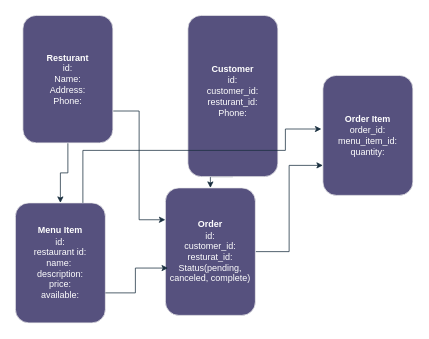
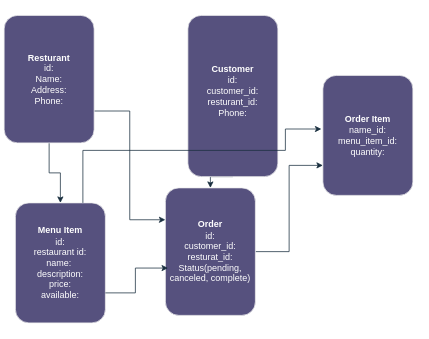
  <mxCell id="0" />
  <mxCell id="1" parent="0" />
  <mxCell id="2" style="edgeStyle=orthogonalEdgeStyle;rounded=0;orthogonalLoop=1;jettySize=auto;html=1;exitX=0.5;exitY=1;exitDx=0;exitDy=0;strokeColor=#182E3E;labelBackgroundColor=none;fontColor=default;" edge="1" parent="1" source="4" target="5"><mxGeometry relative="1" as="geometry" /></mxCell>
  <mxCell id="3" style="edgeStyle=orthogonalEdgeStyle;rounded=0;orthogonalLoop=1;jettySize=auto;html=1;exitX=1;exitY=0.75;exitDx=0;exitDy=0;entryX=0;entryY=0.25;entryDx=0;entryDy=0;strokeColor=#182E3E;" edge="1" parent="1" source="4" target="8"><mxGeometry relative="1" as="geometry" /></mxCell>
- <mxCell id="4" value="&lt;b&gt;Resturant&lt;/b&gt;&lt;div&gt;id:&lt;/div&gt;&lt;div&gt;Name:&lt;br&gt;Address:&lt;/div&gt;&lt;div style=&quot;&quot;&gt;Phone:&lt;/div&gt;" style="rounded=1;whiteSpace=wrap;html=1;align=center;labelBackgroundColor=none;fillColor=#56517E;strokeColor=#EEEEEE;fontColor=#FFFFFF;" vertex="1" parent="1"><mxGeometry x="30" y="20" width="120" height="170" as="geometry" /></mxCell>
+ <mxCell id="4" value="&lt;b&gt;Resturant&lt;/b&gt;&lt;div&gt;id:&lt;/div&gt;&lt;div&gt;Name:&lt;br&gt;Address:&lt;/div&gt;&lt;div style=&quot;&quot;&gt;Phone:&lt;/div&gt;" style="rounded=1;whiteSpace=wrap;html=1;align=center;labelBackgroundColor=none;fillColor=#56517E;strokeColor=#EEEEEE;fontColor=#FFFFFF;" vertex="1" parent="1"><mxGeometry x="5" y="20" width="120" height="170" as="geometry" /></mxCell>
  <mxCell id="5" value="&lt;b&gt;Menu Item&lt;/b&gt;&lt;div&gt;id:&lt;/div&gt;&lt;div&gt;restaurant id:&lt;/div&gt;&lt;div&gt;name:&amp;nbsp;&lt;/div&gt;&lt;div&gt;description:&lt;/div&gt;&lt;div&gt;price:&lt;/div&gt;&lt;div&gt;available:&lt;/div&gt;" style="rounded=1;whiteSpace=wrap;html=1;labelBackgroundColor=none;fillColor=#56517E;strokeColor=#EEEEEE;fontColor=#FFFFFF;" vertex="1" parent="1"><mxGeometry x="20" y="270" width="120" height="160" as="geometry" /></mxCell>
- <mxCell id="6" value="&lt;b&gt;Order Item&lt;/b&gt;&lt;br&gt;&lt;div&gt;order_id:&lt;/div&gt;&lt;div&gt;menu_item_id:&lt;/div&gt;&lt;div&gt;quantity:&lt;/div&gt;" style="rounded=1;whiteSpace=wrap;html=1;labelBackgroundColor=none;fillColor=#56517E;strokeColor=#EEEEEE;fontColor=#FFFFFF;" vertex="1" parent="1"><mxGeometry x="430" y="100" width="120" height="160" as="geometry" /></mxCell>
+ <mxCell id="6" value="&lt;b&gt;Order Item&lt;/b&gt;&lt;br&gt;&lt;div&gt;name_id:&lt;/div&gt;&lt;div&gt;menu_item_id:&lt;/div&gt;&lt;div&gt;quantity:&lt;/div&gt;" style="rounded=1;whiteSpace=wrap;html=1;labelBackgroundColor=none;fillColor=#56517E;strokeColor=#EEEEEE;fontColor=#FFFFFF;" vertex="1" parent="1"><mxGeometry x="430" y="100" width="120" height="160" as="geometry" /></mxCell>
  <mxCell id="7" style="edgeStyle=orthogonalEdgeStyle;rounded=0;orthogonalLoop=1;jettySize=auto;html=1;entryX=0;entryY=0.75;entryDx=0;entryDy=0;strokeColor=#182E3E;" edge="1" parent="1" source="8" target="6"><mxGeometry relative="1" as="geometry" /></mxCell>
  <mxCell id="8" value="&lt;b&gt;Order&lt;/b&gt;&lt;div&gt;id:&lt;/div&gt;&lt;div&gt;customer_id:&lt;/div&gt;&lt;div&gt;resturat_id:&lt;/div&gt;&lt;div&gt;Status(pending, canceled, complete)&lt;/div&gt;" style="rounded=1;whiteSpace=wrap;html=1;labelBackgroundColor=none;fillColor=#56517E;strokeColor=#EEEEEE;fontColor=#FFFFFF;" vertex="1" parent="1"><mxGeometry x="220" y="250" width="120" height="170" as="geometry" /></mxCell>
  <mxCell id="9" style="edgeStyle=orthogonalEdgeStyle;rounded=0;orthogonalLoop=1;jettySize=auto;html=1;exitX=0.5;exitY=1;exitDx=0;exitDy=0;entryX=0.5;entryY=0;entryDx=0;entryDy=0;strokeColor=#182E3E;labelBackgroundColor=none;fontColor=default;" edge="1" parent="1" source="10" target="8"><mxGeometry relative="1" as="geometry" /></mxCell>
  <mxCell id="10" value="&lt;b&gt;Customer&lt;/b&gt;&lt;div&gt;id:&lt;/div&gt;&lt;div&gt;customer_id:&lt;/div&gt;&lt;div&gt;resturant_id:&lt;/div&gt;&lt;div&gt;Phone:&lt;/div&gt;&lt;div&gt;&lt;br&gt;&lt;/div&gt;" style="rounded=1;whiteSpace=wrap;html=1;labelBackgroundColor=none;fillColor=#56517E;strokeColor=#EEEEEE;fontColor=#FFFFFF;" vertex="1" parent="1"><mxGeometry x="250" y="20" width="120" height="215" as="geometry" /></mxCell>
  <mxCell id="11" style="edgeStyle=orthogonalEdgeStyle;rounded=0;orthogonalLoop=1;jettySize=auto;html=1;exitX=1;exitY=0.75;exitDx=0;exitDy=0;entryX=0.029;entryY=0.629;entryDx=0;entryDy=0;entryPerimeter=0;strokeColor=#182E3E;labelBackgroundColor=none;fontColor=default;" edge="1" parent="1" source="5" target="8"><mxGeometry relative="1" as="geometry" /></mxCell>
  <mxCell id="12" style="edgeStyle=orthogonalEdgeStyle;rounded=0;orthogonalLoop=1;jettySize=auto;html=1;exitX=0.75;exitY=0;exitDx=0;exitDy=0;entryX=-0.017;entryY=0.447;entryDx=0;entryDy=0;entryPerimeter=0;strokeColor=#182E3E;labelBackgroundColor=none;fontColor=default;" edge="1" parent="1" source="5" target="6"><mxGeometry relative="1" as="geometry"><Array as="points"><mxPoint x="110" y="200" /><mxPoint x="380" y="200" /><mxPoint x="380" y="172" /></Array></mxGeometry></mxCell>
